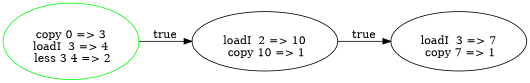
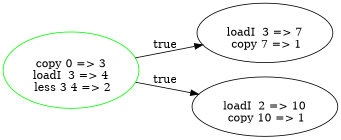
  digraph {
    rankdir=LR
    n1 [color=green label=" \n copy 0 => 3 \n loadI  3 => 4 \n less 3 4 => 2" shape=ellipse]
    n2 [label=" \n loadI  3 => 7 \n copy 7 => 1"]
    n3 [label=" \n loadI  2 => 10 \n copy 10 => 1"]
-   n3 -> n2 [label=true]
+   n1 -> n2 [label=true]
    n1 -> n3 [label=true]
  }
